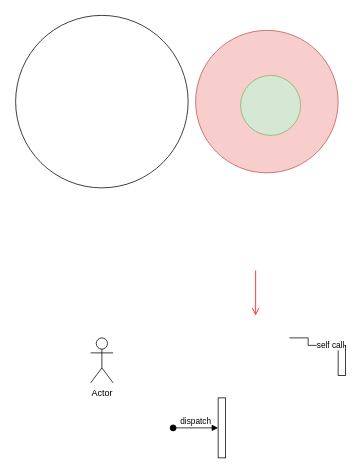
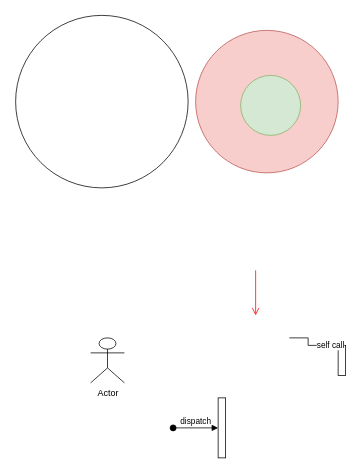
  <mxCell id="0" />
  <mxCell id="1" parent="0" />
- <mxCell id="2" value="Actor" style="shape=umlActor;verticalLabelPosition=bottom;verticalAlign=top;html=1;" parent="1" vertex="1"><mxGeometry x="120" y="450" width="30" height="60" as="geometry" /></mxCell>
+ <mxCell id="2" value="Actor" style="shape=umlActor;verticalLabelPosition=bottom;verticalAlign=top;html=1;" parent="1" vertex="1"><mxGeometry x="120" y="450" width="45" height="60" as="geometry" /></mxCell>
  <mxCell id="3" value="" style="edgeStyle=orthogonalEdgeStyle;html=1;verticalAlign=bottom;endArrow=open;endSize=8;strokeColor=#ff0000;" parent="1" edge="1"><mxGeometry relative="1" as="geometry"><mxPoint x="340" y="420" as="targetPoint" /><mxPoint x="340" y="360" as="sourcePoint" /></mxGeometry></mxCell>
  <mxCell id="4" value="" style="html=1;points=[];perimeter=orthogonalPerimeter;" parent="1" vertex="1"><mxGeometry x="450" y="460" width="10" height="40" as="geometry" /></mxCell>
  <mxCell id="5" value="self call" style="edgeStyle=orthogonalEdgeStyle;html=1;align=left;spacingLeft=2;endArrow=block;rounded=0;entryX=1;entryY=0;" parent="1" target="4" edge="1"><mxGeometry relative="1" as="geometry"><mxPoint x="385" y="450" as="sourcePoint" /><Array as="points"><mxPoint x="410" y="450" /></Array></mxGeometry></mxCell>
  <mxCell id="6" value="" style="html=1;points=[];perimeter=orthogonalPerimeter;" parent="1" vertex="1"><mxGeometry x="290" y="530" width="10" height="80" as="geometry" /></mxCell>
  <mxCell id="7" value="dispatch" style="html=1;verticalAlign=bottom;startArrow=oval;endArrow=block;startSize=8;" parent="1" target="6" edge="1"><mxGeometry relative="1" as="geometry"><mxPoint x="230" y="570" as="sourcePoint" /></mxGeometry></mxCell>
  <mxCell id="8" value="" style="ellipse;whiteSpace=wrap;html=1;aspect=fixed;fillColor=#f8cecc;strokeColor=#b85450;" parent="1" vertex="1"><mxGeometry x="260" y="40" width="190" height="190" as="geometry" /></mxCell>
  <mxCell id="9" value="" style="ellipse;whiteSpace=wrap;html=1;aspect=fixed;fillColor=#d5e8d4;strokeColor=#82b366;" parent="1" vertex="1"><mxGeometry x="320" y="100" width="80" height="80" as="geometry" /></mxCell>
  <mxCell id="10" value="" style="ellipse;whiteSpace=wrap;html=1;aspect=fixed;" parent="1" vertex="1"><mxGeometry x="20" y="20" width="230" height="230" as="geometry" /></mxCell>
